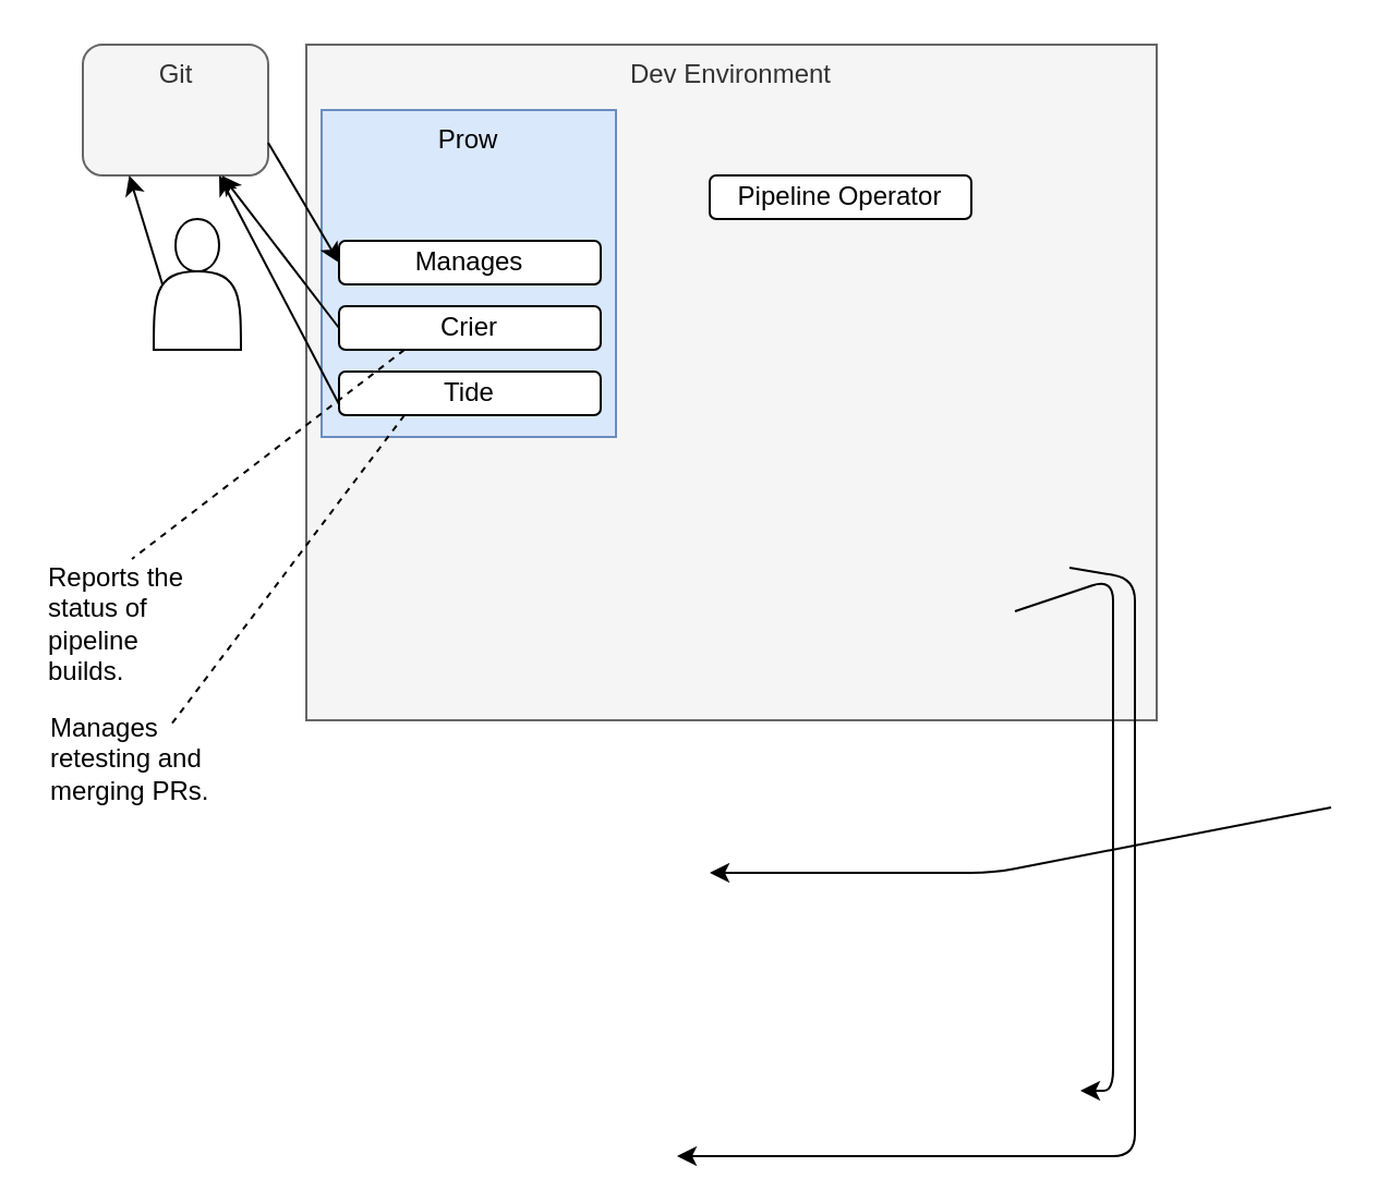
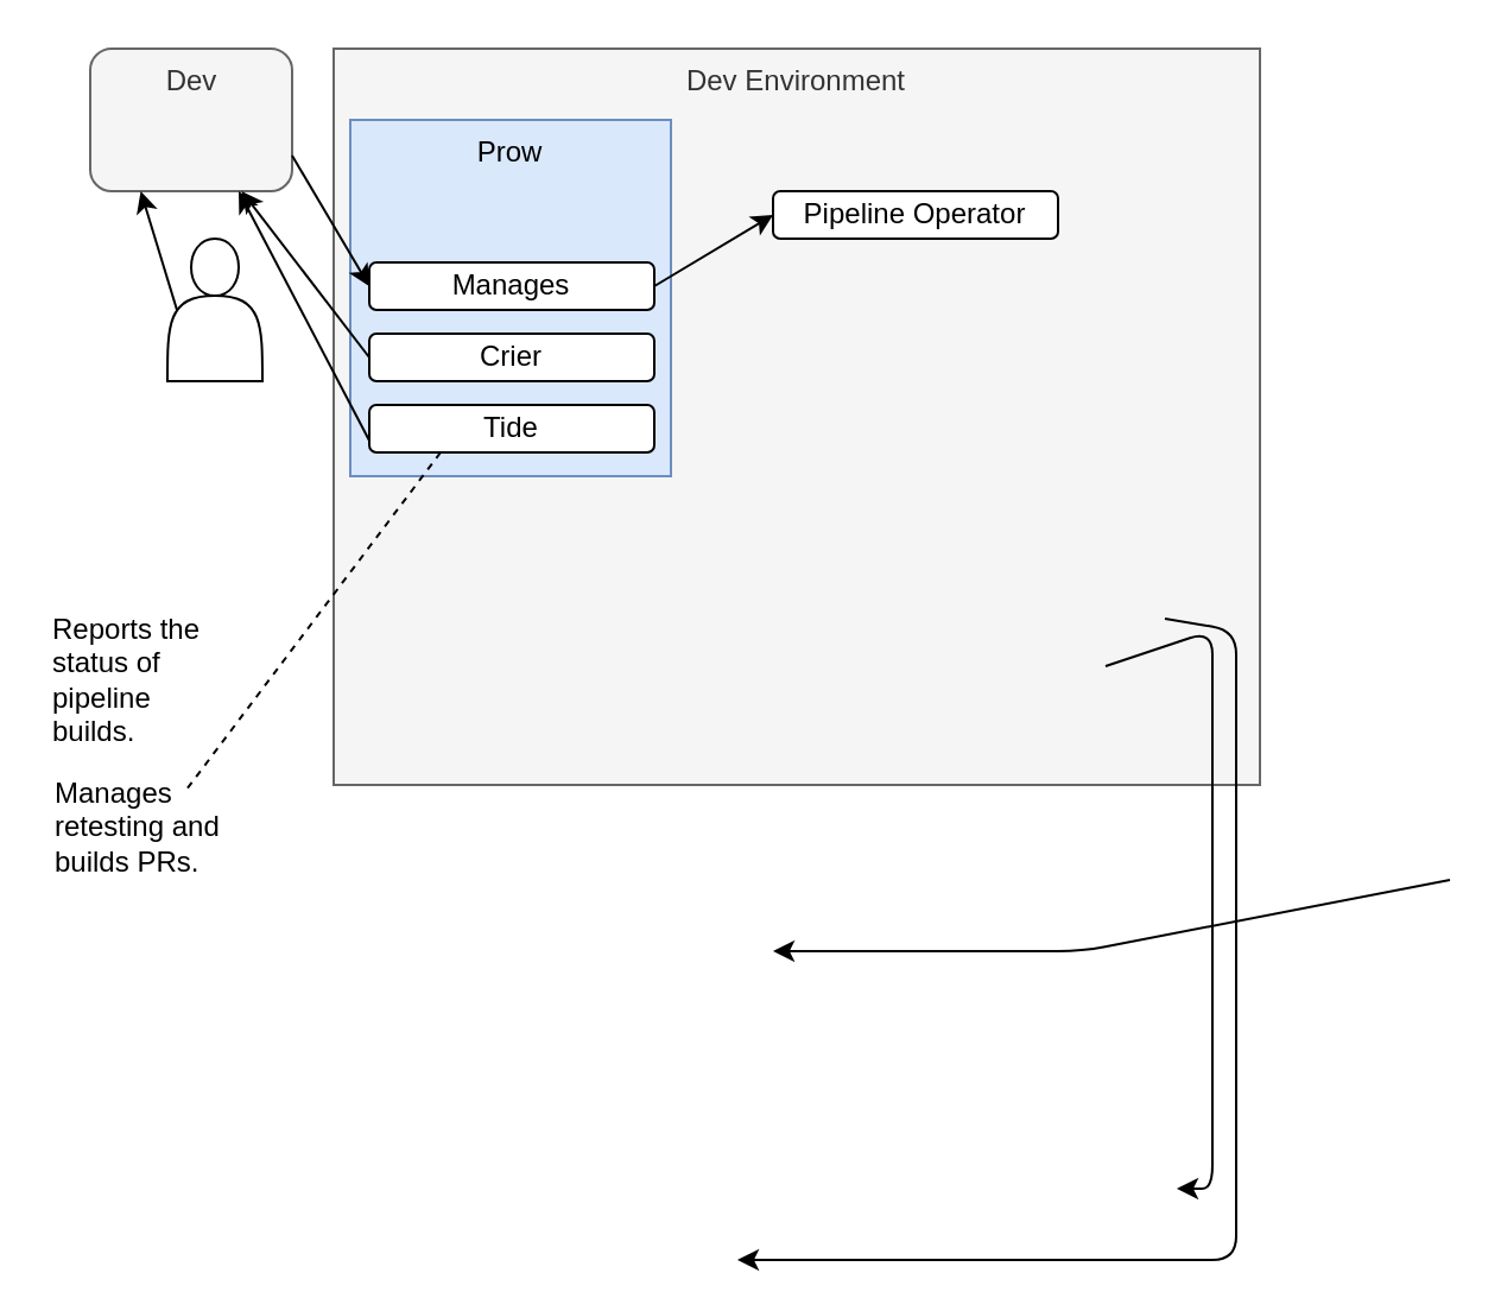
  <mxCell id="0" />
  <mxCell id="1" parent="0" />
  <mxCell id="2" value="Dev Environment" style="rounded=0;whiteSpace=wrap;html=1;align=center;verticalAlign=top;fillColor=#f5f5f5;strokeColor=#666666;fontColor=#333333;" parent="1" vertex="1"><mxGeometry x="140" y="20" width="390" height="310" as="geometry" /></mxCell>
  <mxCell id="3" value="Prow" style="rounded=0;whiteSpace=wrap;html=1;align=center;verticalAlign=top;fillColor=#dae8fc;strokeColor=#6c8ebf;" parent="1" vertex="1"><mxGeometry x="147" y="50" width="135" height="150" as="geometry" /></mxCell>
  <mxCell id="4" value="Manages" style="rounded=1;whiteSpace=wrap;html=1;" parent="1" vertex="1"><mxGeometry x="155" y="110" width="120" height="20" as="geometry" /></mxCell>
- <mxCell id="5" value="Git" style="rounded=1;whiteSpace=wrap;html=1;verticalAlign=top;fillColor=#f5f5f5;strokeColor=#666666;fontColor=#333333;" parent="1" vertex="1"><mxGeometry x="37.5" y="20" width="85" height="60" as="geometry" /></mxCell>
+ <mxCell id="5" value="Dev" style="rounded=1;whiteSpace=wrap;html=1;verticalAlign=top;fillColor=#f5f5f5;strokeColor=#666666;fontColor=#333333;" parent="1" vertex="1"><mxGeometry x="37.5" y="20" width="85" height="60" as="geometry" /></mxCell>
  <mxCell id="6" value="" style="endArrow=classic;html=1;exitX=0;exitY=0.5;exitDx=0;exitDy=0;entryX=0.75;entryY=1;entryDx=0;entryDy=0;" parent="1" source="8" target="5" edge="1"><mxGeometry width="50" height="50" relative="1" as="geometry"><mxPoint x="50" y="270" as="sourcePoint" /><mxPoint x="100" y="220" as="targetPoint" /></mxGeometry></mxCell>
  <mxCell id="7" value="Reports the status of pipeline builds." style="text;html=1;strokeColor=none;fillColor=none;align=left;verticalAlign=middle;whiteSpace=wrap;rounded=0;" parent="1" vertex="1"><mxGeometry x="20" y="256" width="80" height="60" as="geometry" /></mxCell>
  <mxCell id="8" value="Crier" style="rounded=1;whiteSpace=wrap;html=1;" parent="1" vertex="1"><mxGeometry x="155" y="140" width="120" height="20" as="geometry" /></mxCell>
  <mxCell id="9" value="" style="endArrow=classic;html=1;exitX=1;exitY=0.75;exitDx=0;exitDy=0;entryX=0;entryY=0.5;entryDx=0;entryDy=0;" parent="1" source="5" target="4" edge="1"><mxGeometry width="50" height="50" relative="1" as="geometry"><mxPoint x="90" y="90" as="sourcePoint" /><mxPoint x="140" y="40" as="targetPoint" /></mxGeometry></mxCell>
  <mxCell id="10" value="Pipeline Operator" style="rounded=1;whiteSpace=wrap;html=1;" parent="1" vertex="1"><mxGeometry x="325" y="80" width="120" height="20" as="geometry" /></mxCell>
+ <mxCell id="11" value="" style="endArrow=classic;html=1;exitX=1;exitY=0.5;exitDx=0;exitDy=0;entryX=0;entryY=0.5;entryDx=0;entryDy=0;" parent="1" source="4" target="10" edge="1"><mxGeometry width="50" height="50" relative="1" as="geometry"><mxPoint x="40" y="340" as="sourcePoint" /><mxPoint x="90" y="290" as="targetPoint" /></mxGeometry></mxCell>
  <mxCell id="12" value="Tide" style="rounded=1;whiteSpace=wrap;html=1;" parent="1" vertex="1"><mxGeometry x="155" y="170" width="120" height="20" as="geometry" /></mxCell>
- <mxCell id="13" value="&lt;div&gt;Manages retesting and merging PRs.&lt;/div&gt;" style="text;html=1;strokeColor=none;fillColor=none;align=left;verticalAlign=middle;whiteSpace=wrap;rounded=0;" parent="1" vertex="1"><mxGeometry x="21" y="333" width="75" height="30" as="geometry" /></mxCell>
+ <mxCell id="13" value="&lt;div&gt;Manages retesting and builds PRs.&lt;/div&gt;" style="text;html=1;strokeColor=none;fillColor=none;align=left;verticalAlign=middle;whiteSpace=wrap;rounded=0;" parent="1" vertex="1"><mxGeometry x="21" y="333" width="75" height="30" as="geometry" /></mxCell>
  <mxCell id="14" value="" style="endArrow=classic;html=1;exitX=0.75;exitY=1;exitDx=0;exitDy=0;entryX=1;entryY=0.5;entryDx=0;entryDy=0;" parent="1" edge="1"><mxGeometry width="50" height="50" relative="1" as="geometry"><mxPoint x="610" y="370" as="sourcePoint" /><mxPoint x="325" y="400" as="targetPoint" /><Array as="points"><mxPoint x="455" y="400" /></Array></mxGeometry></mxCell>
  <mxCell id="15" value="" style="endArrow=classic;html=1;exitX=1;exitY=0.75;exitDx=0;exitDy=0;entryX=1;entryY=0.5;entryDx=0;entryDy=0;" parent="1" edge="1"><mxGeometry width="50" height="50" relative="1" as="geometry"><mxPoint x="465" y="280" as="sourcePoint" /><mxPoint x="495" y="500" as="targetPoint" /><Array as="points"><mxPoint x="510" y="265" /><mxPoint x="510" y="500" /></Array></mxGeometry></mxCell>
  <mxCell id="16" value="" style="endArrow=classic;html=1;exitX=1;exitY=0.75;exitDx=0;exitDy=0;entryX=1;entryY=0.5;entryDx=0;entryDy=0;" parent="1" edge="1"><mxGeometry width="50" height="50" relative="1" as="geometry"><mxPoint x="490" y="260" as="sourcePoint" /><mxPoint x="310" y="530" as="targetPoint" /><Array as="points"><mxPoint x="520" y="265" /><mxPoint x="520" y="530" /></Array></mxGeometry></mxCell>
  <mxCell id="17" value="" style="shape=actor;whiteSpace=wrap;html=1;" parent="1" vertex="1"><mxGeometry x="70" y="100" width="40" height="60" as="geometry" /></mxCell>
  <mxCell id="18" value="" style="endArrow=classic;html=1;exitX=0.1;exitY=0.5;exitDx=0;exitDy=0;entryX=0.25;entryY=1;entryDx=0;entryDy=0;exitPerimeter=0;" parent="1" source="17" target="5" edge="1"><mxGeometry width="50" height="50" relative="1" as="geometry"><mxPoint x="245" y="-10" as="sourcePoint" /><mxPoint x="255" y="90" as="targetPoint" /></mxGeometry></mxCell>
  <mxCell id="19" value="" style="endArrow=none;dashed=1;html=1;entryX=0.75;entryY=0;entryDx=0;entryDy=0;exitX=0.25;exitY=1;exitDx=0;exitDy=0;" parent="1" source="12" target="13" edge="1"><mxGeometry width="50" height="50" relative="1" as="geometry"><mxPoint x="195" y="170" as="sourcePoint" /><mxPoint x="80" y="200" as="targetPoint" /></mxGeometry></mxCell>
- <mxCell id="20" value="" style="endArrow=none;dashed=1;html=1;entryX=0.5;entryY=0;entryDx=0;entryDy=0;exitX=0.25;exitY=1;exitDx=0;exitDy=0;" parent="1" source="8" target="7" edge="1"><mxGeometry width="50" height="50" relative="1" as="geometry"><mxPoint x="100" y="130" as="sourcePoint" /><mxPoint x="80" y="230" as="targetPoint" /></mxGeometry></mxCell>
  <mxCell id="21" value="" style="endArrow=classic;html=1;exitX=0;exitY=0.75;exitDx=0;exitDy=0;" edge="1" parent="1" source="12"><mxGeometry width="50" height="50" relative="1" as="geometry"><mxPoint x="165" y="160" as="sourcePoint" /><mxPoint x="100" y="80" as="targetPoint" /></mxGeometry></mxCell>
